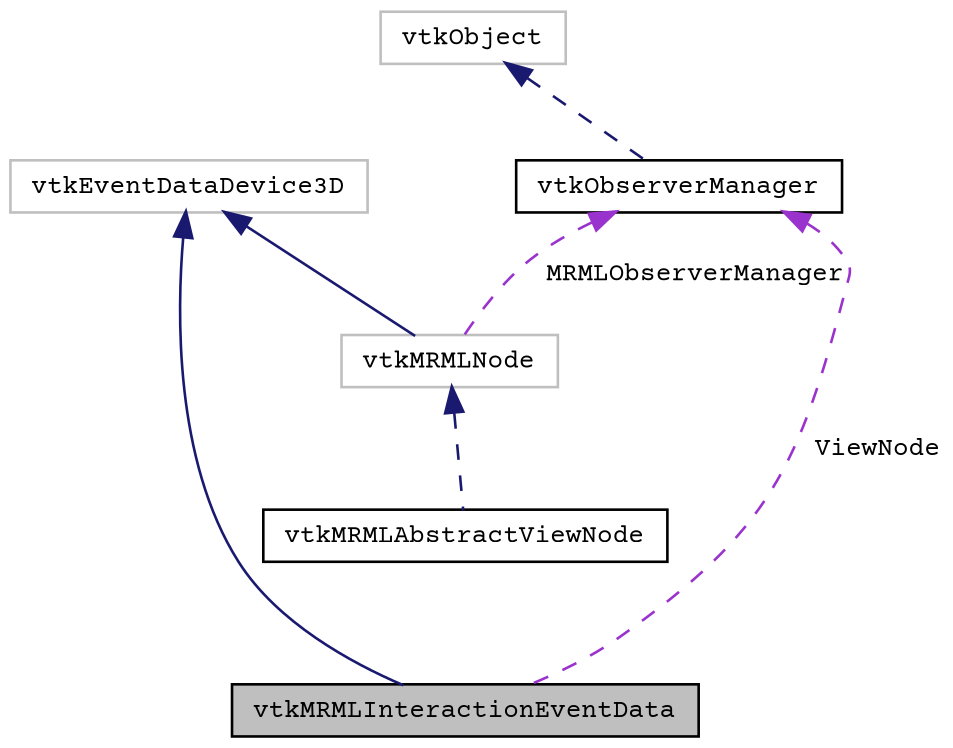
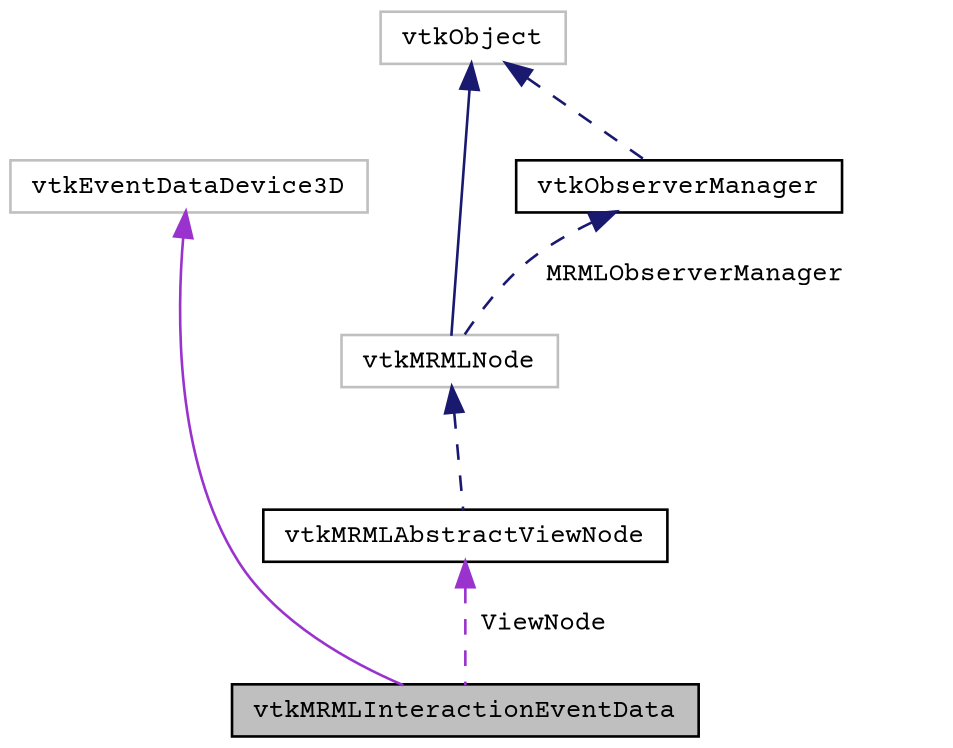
  digraph {
    fontname="Courier Prime"
    node [color=black fontname="Courier Prime" fontsize=10 shape=record]
    edge [color=midnightblue dir=back fontname="Courier Prime" fontsize=10 labelfontname=Helvetica labelfontsize=10 style=dashed]
    n1 [fillcolor=grey75 fontcolor=black height=0.2 label=vtkMRMLInteractionEventData style=filled width=0.4]
    n2 [color=grey75 height=0.2 label=vtkEventDataDevice3D width=0.4]
    n3 [height=0.2 label=vtkMRMLAbstractViewNode width=0.4]
    n4 [color=grey75 height=0.2 label=vtkMRMLNode width=0.4]
    n5 [color=grey75 height=0.2 label=vtkObject width=0.4]
    n6 [height=0.2 label=vtkObserverManager width=0.4]
-   n2 -> n1 [style=solid]
-   n6 -> n1 [color=darkorchid3 label=" ViewNode"]
+   n2 -> n1 [color=darkorchid3 style=solid]
+   n3 -> n1 [color=darkorchid3 label=" ViewNode"]
    n4 -> n3
-   n2 -> n4 [style=solid]
+   n5 -> n4 [style=solid]
    n5 -> n6
-   n6 -> n4 [color=darkorchid3 label=" MRMLObserverManager"]
+   n6 -> n4 [label=" MRMLObserverManager"]
  }
